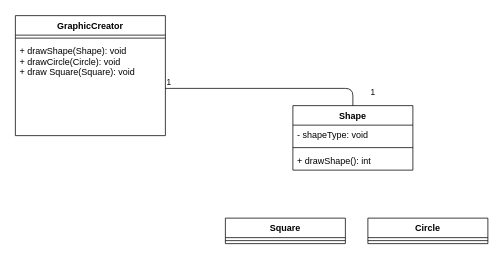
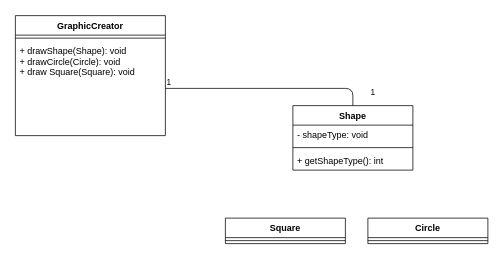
  <mxCell id="0" />
  <mxCell id="1" parent="0" />
  <mxCell id="2" value="GraphicCreator" style="swimlane;fontStyle=1;align=center;verticalAlign=top;childLayout=stackLayout;horizontal=1;startSize=26;horizontalStack=0;resizeParent=1;resizeParentMax=0;resizeLast=0;collapsible=1;marginBottom=0;" vertex="1" parent="1"><mxGeometry x="20" y="20" width="200" height="160" as="geometry" /></mxCell>
  <mxCell id="3" value="" style="line;strokeWidth=1;fillColor=none;align=left;verticalAlign=middle;spacingTop=-1;spacingLeft=3;spacingRight=3;rotatable=0;labelPosition=right;points=[];portConstraint=eastwest;" vertex="1" parent="2"><mxGeometry y="26" width="200" height="8" as="geometry" /></mxCell>
  <mxCell id="4" value="+ drawShape(Shape): void&#10;+ drawCircle(Circle): void&#10;+ draw Square(Square): void" style="text;strokeColor=none;fillColor=none;align=left;verticalAlign=top;spacingLeft=4;spacingRight=4;overflow=hidden;rotatable=0;points=[[0,0.5],[1,0.5]];portConstraint=eastwest;" vertex="1" parent="2"><mxGeometry y="34" width="200" height="126" as="geometry" /></mxCell>
  <mxCell id="5" value="Shape" style="swimlane;fontStyle=1;align=center;verticalAlign=top;childLayout=stackLayout;horizontal=1;startSize=26;horizontalStack=0;resizeParent=1;resizeParentMax=0;resizeLast=0;collapsible=1;marginBottom=0;" vertex="1" parent="1"><mxGeometry x="390" y="140" width="160" height="86" as="geometry" /></mxCell>
  <mxCell id="6" value="- shapeType: void" style="text;strokeColor=none;fillColor=none;align=left;verticalAlign=top;spacingLeft=4;spacingRight=4;overflow=hidden;rotatable=0;points=[[0,0.5],[1,0.5]];portConstraint=eastwest;" vertex="1" parent="5"><mxGeometry y="26" width="160" height="26" as="geometry" /></mxCell>
  <mxCell id="7" value="" style="line;strokeWidth=1;fillColor=none;align=left;verticalAlign=middle;spacingTop=-1;spacingLeft=3;spacingRight=3;rotatable=0;labelPosition=right;points=[];portConstraint=eastwest;" vertex="1" parent="5"><mxGeometry y="52" width="160" height="8" as="geometry" /></mxCell>
- <mxCell id="8" value="+ drawShape(): int" style="text;strokeColor=none;fillColor=none;align=left;verticalAlign=top;spacingLeft=4;spacingRight=4;overflow=hidden;rotatable=0;points=[[0,0.5],[1,0.5]];portConstraint=eastwest;" vertex="1" parent="5"><mxGeometry y="60" width="160" height="26" as="geometry" /></mxCell>
+ <mxCell id="8" value="+ getShapeType(): int" style="text;strokeColor=none;fillColor=none;align=left;verticalAlign=top;spacingLeft=4;spacingRight=4;overflow=hidden;rotatable=0;points=[[0,0.5],[1,0.5]];portConstraint=eastwest;" vertex="1" parent="5"><mxGeometry y="60" width="160" height="26" as="geometry" /></mxCell>
  <mxCell id="9" value="Circle" style="swimlane;fontStyle=1;align=center;verticalAlign=top;childLayout=stackLayout;horizontal=1;startSize=26;horizontalStack=0;resizeParent=1;resizeParentMax=0;resizeLast=0;collapsible=1;marginBottom=0;" vertex="1" parent="1"><mxGeometry x="490" y="290" width="160" height="34" as="geometry" /></mxCell>
  <mxCell id="10" value="" style="line;strokeWidth=1;fillColor=none;align=left;verticalAlign=middle;spacingTop=-1;spacingLeft=3;spacingRight=3;rotatable=0;labelPosition=right;points=[];portConstraint=eastwest;" vertex="1" parent="9"><mxGeometry y="26" width="160" height="8" as="geometry" /></mxCell>
  <mxCell id="11" value="Square" style="swimlane;fontStyle=1;align=center;verticalAlign=top;childLayout=stackLayout;horizontal=1;startSize=26;horizontalStack=0;resizeParent=1;resizeParentMax=0;resizeLast=0;collapsible=1;marginBottom=0;" vertex="1" parent="1"><mxGeometry x="300" y="290" width="160" height="34" as="geometry" /></mxCell>
  <mxCell id="12" value="" style="line;strokeWidth=1;fillColor=none;align=left;verticalAlign=middle;spacingTop=-1;spacingLeft=3;spacingRight=3;rotatable=0;labelPosition=right;points=[];portConstraint=eastwest;" vertex="1" parent="11"><mxGeometry y="26" width="160" height="8" as="geometry" /></mxCell>
  <mxCell id="13" value="" style="endArrow=none;html=1;edgeStyle=orthogonalEdgeStyle;exitX=1;exitY=0.5;exitDx=0;exitDy=0;entryX=0.5;entryY=0;entryDx=0;entryDy=0;" edge="1" parent="1" source="4" target="5"><mxGeometry relative="1" as="geometry"><mxPoint x="230" y="140" as="sourcePoint" /><mxPoint x="390" y="140" as="targetPoint" /><Array as="points"><mxPoint x="470" y="117" /></Array></mxGeometry></mxCell>
  <mxCell id="14" value="1" style="edgeLabel;resizable=0;html=1;align=left;verticalAlign=bottom;" connectable="0" vertex="1" parent="13"><mxGeometry x="-1" relative="1" as="geometry" /></mxCell>
  <mxCell id="15" value="1" style="edgeLabel;resizable=0;html=1;align=right;verticalAlign=bottom;" connectable="0" vertex="1" parent="13"><mxGeometry x="1" relative="1" as="geometry"><mxPoint x="30" y="-10" as="offset" /></mxGeometry></mxCell>
